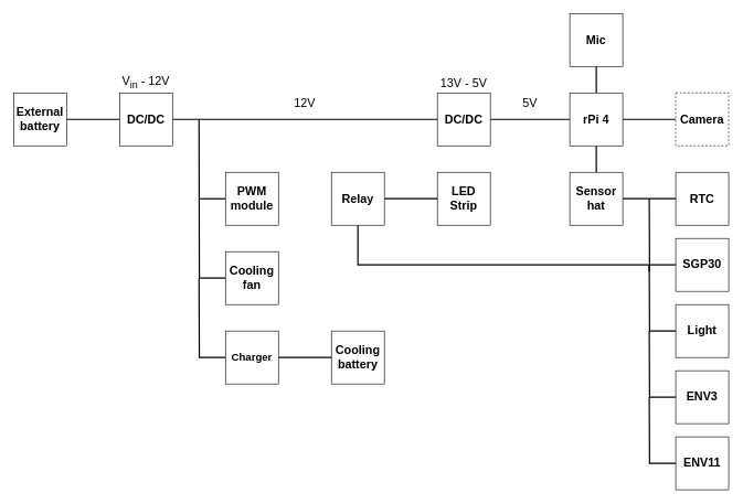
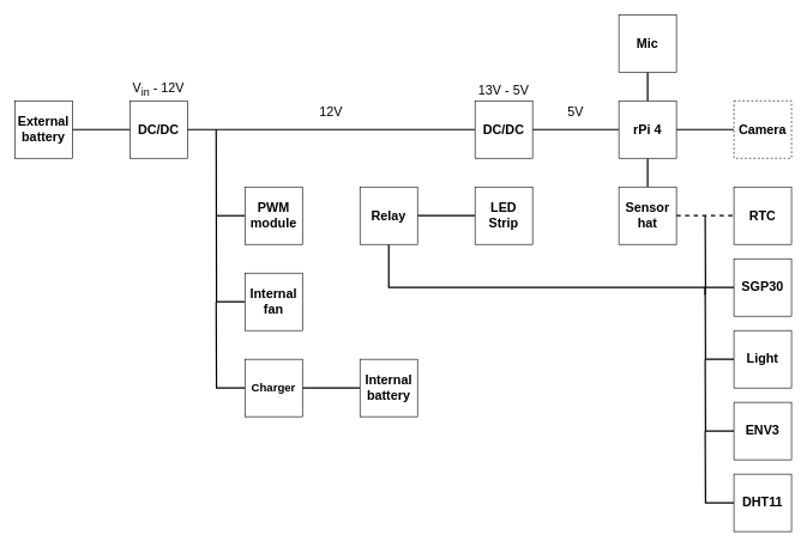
  <mxCell id="0" />
  <mxCell id="1" parent="0" />
  <mxCell id="2" style="edgeStyle=orthogonalEdgeStyle;rounded=0;orthogonalLoop=1;jettySize=auto;html=1;exitX=1;exitY=0.5;exitDx=0;exitDy=0;entryX=0;entryY=0.5;entryDx=0;entryDy=0;fontSize=18;endArrow=none;endFill=0;strokeWidth=2;" edge="1" parent="1" source="3" target="14"><mxGeometry relative="1" as="geometry" /></mxCell>
  <mxCell id="3" value="&lt;font style=&quot;font-size: 18px;&quot;&gt;&lt;b&gt;DC/DC&lt;/b&gt;&lt;/font&gt;" style="whiteSpace=wrap;html=1;aspect=fixed;" vertex="1" parent="1"><mxGeometry x="180" y="140" width="80" height="80" as="geometry" /></mxCell>
  <mxCell id="4" style="edgeStyle=orthogonalEdgeStyle;rounded=0;orthogonalLoop=1;jettySize=auto;html=1;exitX=0;exitY=0.5;exitDx=0;exitDy=0;fontSize=18;endArrow=none;endFill=0;strokeWidth=2;" edge="1" parent="1" source="5"><mxGeometry relative="1" as="geometry"><mxPoint x="300" y="300" as="targetPoint" /></mxGeometry></mxCell>
  <mxCell id="5" value="&lt;b&gt;&lt;font style=&quot;font-size: 18px;&quot;&gt;PWM module&lt;/font&gt;&lt;/b&gt;" style="whiteSpace=wrap;html=1;aspect=fixed;" vertex="1" parent="1"><mxGeometry x="340" y="260" width="80" height="80" as="geometry" /></mxCell>
  <mxCell id="6" style="edgeStyle=orthogonalEdgeStyle;rounded=0;orthogonalLoop=1;jettySize=auto;html=1;exitX=0;exitY=0.5;exitDx=0;exitDy=0;fontSize=18;endArrow=none;endFill=0;strokeWidth=2;" edge="1" parent="1" source="7"><mxGeometry relative="1" as="geometry"><mxPoint x="300" y="180" as="targetPoint" /></mxGeometry></mxCell>
- <mxCell id="7" value="&lt;b&gt;&lt;font style=&quot;font-size: 18px;&quot;&gt;Cooling fan&lt;/font&gt;&lt;/b&gt;" style="whiteSpace=wrap;html=1;aspect=fixed;" vertex="1" parent="1"><mxGeometry x="340" y="380" width="80" height="80" as="geometry" /></mxCell>
+ <mxCell id="7" value="&lt;b&gt;&lt;font style=&quot;font-size: 18px;&quot;&gt;Internal fan&lt;/font&gt;&lt;/b&gt;" style="whiteSpace=wrap;html=1;aspect=fixed;" vertex="1" parent="1"><mxGeometry x="340" y="380" width="80" height="80" as="geometry" /></mxCell>
  <mxCell id="8" style="edgeStyle=orthogonalEdgeStyle;rounded=0;orthogonalLoop=1;jettySize=auto;html=1;exitX=0;exitY=0.5;exitDx=0;exitDy=0;fontSize=18;endArrow=none;endFill=0;strokeWidth=2;" edge="1" parent="1" source="10"><mxGeometry relative="1" as="geometry"><mxPoint x="300" y="420" as="targetPoint" /></mxGeometry></mxCell>
  <mxCell id="9" style="edgeStyle=orthogonalEdgeStyle;rounded=0;orthogonalLoop=1;jettySize=auto;html=1;exitX=1;exitY=0.5;exitDx=0;exitDy=0;entryX=0;entryY=0.5;entryDx=0;entryDy=0;fontSize=18;endArrow=none;endFill=0;strokeWidth=2;" edge="1" parent="1" source="10" target="38"><mxGeometry relative="1" as="geometry" /></mxCell>
  <mxCell id="10" value="&lt;b&gt;&lt;font style=&quot;font-size: 16px;&quot;&gt;Charger&lt;/font&gt;&lt;/b&gt;" style="whiteSpace=wrap;html=1;aspect=fixed;" vertex="1" parent="1"><mxGeometry x="340" y="500" width="80" height="80" as="geometry" /></mxCell>
  <mxCell id="11" style="edgeStyle=orthogonalEdgeStyle;rounded=0;orthogonalLoop=1;jettySize=auto;html=1;exitX=0;exitY=0.5;exitDx=0;exitDy=0;entryX=1;entryY=0.5;entryDx=0;entryDy=0;fontSize=18;endArrow=none;endFill=0;strokeWidth=2;" edge="1" parent="1" source="12" target="19"><mxGeometry relative="1" as="geometry" /></mxCell>
  <mxCell id="12" value="&lt;b&gt;&lt;font style=&quot;font-size: 18px;&quot;&gt;LED Strip&lt;/font&gt;&lt;/b&gt;" style="whiteSpace=wrap;html=1;aspect=fixed;" vertex="1" parent="1"><mxGeometry x="660" y="260" width="80" height="80" as="geometry" /></mxCell>
  <mxCell id="13" style="edgeStyle=orthogonalEdgeStyle;rounded=0;orthogonalLoop=1;jettySize=auto;html=1;exitX=1;exitY=0.5;exitDx=0;exitDy=0;entryX=0;entryY=0.5;entryDx=0;entryDy=0;fontSize=18;endArrow=none;endFill=0;strokeWidth=2;" edge="1" parent="1" source="14" target="17"><mxGeometry relative="1" as="geometry" /></mxCell>
  <mxCell id="14" value="&lt;font style=&quot;font-size: 18px;&quot;&gt;&lt;b&gt;DC/DC&lt;/b&gt;&lt;/font&gt;" style="whiteSpace=wrap;html=1;aspect=fixed;" vertex="1" parent="1"><mxGeometry x="660" y="140" width="80" height="80" as="geometry" /></mxCell>
  <mxCell id="15" style="edgeStyle=orthogonalEdgeStyle;rounded=0;orthogonalLoop=1;jettySize=auto;html=1;exitX=1;exitY=0.5;exitDx=0;exitDy=0;fontSize=18;endArrow=none;endFill=0;strokeWidth=2;" edge="1" parent="1" source="17" target="20"><mxGeometry relative="1" as="geometry" /></mxCell>
  <mxCell id="16" style="edgeStyle=orthogonalEdgeStyle;rounded=0;orthogonalLoop=1;jettySize=auto;html=1;exitX=0.5;exitY=1;exitDx=0;exitDy=0;entryX=0.5;entryY=0;entryDx=0;entryDy=0;fontSize=18;endArrow=none;endFill=0;strokeWidth=2;" edge="1" parent="1" source="17" target="22"><mxGeometry relative="1" as="geometry" /></mxCell>
  <mxCell id="17" value="&lt;font style=&quot;font-size: 18px;&quot;&gt;&lt;b&gt;rPi 4&lt;br&gt;&lt;/b&gt;&lt;/font&gt;" style="whiteSpace=wrap;html=1;aspect=fixed;" vertex="1" parent="1"><mxGeometry x="860" y="140" width="80" height="80" as="geometry" /></mxCell>
  <mxCell id="18" style="edgeStyle=orthogonalEdgeStyle;rounded=0;orthogonalLoop=1;jettySize=auto;html=1;exitX=0.5;exitY=1;exitDx=0;exitDy=0;fontSize=18;endArrow=none;endFill=0;strokeWidth=2;" edge="1" parent="1" source="19"><mxGeometry relative="1" as="geometry"><mxPoint x="980" y="410" as="targetPoint" /><Array as="points"><mxPoint x="540" y="400" /><mxPoint x="980" y="400" /></Array></mxGeometry></mxCell>
  <mxCell id="19" value="&lt;b&gt;&lt;font style=&quot;font-size: 18px;&quot;&gt;Relay&lt;br&gt;&lt;/font&gt;&lt;/b&gt;" style="whiteSpace=wrap;html=1;aspect=fixed;" vertex="1" parent="1"><mxGeometry x="500" y="260" width="80" height="80" as="geometry" /></mxCell>
  <mxCell id="20" value="&lt;b&gt;&lt;font style=&quot;font-size: 18px;&quot;&gt;Camera&lt;/font&gt;&lt;/b&gt;&lt;font style=&quot;font-size: 18px;&quot;&gt;&lt;b&gt;&lt;br&gt;&lt;/b&gt;&lt;/font&gt;" style="whiteSpace=wrap;html=1;aspect=fixed;dashed=1;" vertex="1" parent="1"><mxGeometry x="1020" y="140" width="80" height="80" as="geometry" /></mxCell>
- <mxCell id="21" style="edgeStyle=orthogonalEdgeStyle;rounded=0;orthogonalLoop=1;jettySize=auto;html=1;exitX=1;exitY=0.5;exitDx=0;exitDy=0;entryX=0;entryY=0.5;entryDx=0;entryDy=0;fontSize=18;endArrow=none;endFill=0;strokeWidth=2;" edge="1" parent="1" source="22" target="25"><mxGeometry relative="1" as="geometry" /></mxCell>
+ <mxCell id="21" style="edgeStyle=orthogonalEdgeStyle;rounded=0;orthogonalLoop=1;jettySize=auto;html=1;exitX=1;exitY=0.5;exitDx=0;exitDy=0;entryX=0;entryY=0.5;entryDx=0;entryDy=0;fontSize=18;endArrow=none;endFill=0;strokeWidth=2;dashed=1;" edge="1" parent="1" source="22" target="25"><mxGeometry relative="1" as="geometry" /></mxCell>
  <mxCell id="22" value="&lt;b&gt;&lt;font style=&quot;font-size: 18px;&quot;&gt;Sensor hat&lt;/font&gt;&lt;/b&gt;" style="whiteSpace=wrap;html=1;aspect=fixed;" vertex="1" parent="1"><mxGeometry x="860" y="260" width="80" height="80" as="geometry" /></mxCell>
  <mxCell id="23" style="edgeStyle=orthogonalEdgeStyle;rounded=0;orthogonalLoop=1;jettySize=auto;html=1;exitX=0.5;exitY=1;exitDx=0;exitDy=0;entryX=0.5;entryY=0;entryDx=0;entryDy=0;fontSize=18;endArrow=none;endFill=0;strokeWidth=2;" edge="1" parent="1" source="24" target="17"><mxGeometry relative="1" as="geometry" /></mxCell>
  <mxCell id="24" value="&lt;b&gt;&lt;font style=&quot;font-size: 18px;&quot;&gt;Mic&lt;/font&gt;&lt;/b&gt;" style="whiteSpace=wrap;html=1;aspect=fixed;" vertex="1" parent="1"><mxGeometry x="860" y="20" width="80" height="80" as="geometry" /></mxCell>
  <mxCell id="25" value="&lt;b&gt;&lt;font style=&quot;font-size: 18px;&quot;&gt;RTC&lt;/font&gt;&lt;/b&gt;" style="whiteSpace=wrap;html=1;aspect=fixed;" vertex="1" parent="1"><mxGeometry x="1020" y="260" width="80" height="80" as="geometry" /></mxCell>
  <mxCell id="26" style="edgeStyle=orthogonalEdgeStyle;rounded=0;orthogonalLoop=1;jettySize=auto;html=1;exitX=0;exitY=0.5;exitDx=0;exitDy=0;fontSize=18;endArrow=none;endFill=0;strokeWidth=2;" edge="1" parent="1" source="27"><mxGeometry relative="1" as="geometry"><mxPoint x="980" y="300" as="targetPoint" /></mxGeometry></mxCell>
  <mxCell id="27" value="&lt;b&gt;&lt;font style=&quot;font-size: 18px;&quot;&gt;SGP30&lt;/font&gt;&lt;/b&gt;" style="whiteSpace=wrap;html=1;aspect=fixed;" vertex="1" parent="1"><mxGeometry x="1020" y="360" width="80" height="80" as="geometry" /></mxCell>
  <mxCell id="28" style="edgeStyle=orthogonalEdgeStyle;rounded=0;orthogonalLoop=1;jettySize=auto;html=1;exitX=0;exitY=0.5;exitDx=0;exitDy=0;fontSize=18;endArrow=none;endFill=0;strokeWidth=2;" edge="1" parent="1" source="29"><mxGeometry relative="1" as="geometry"><mxPoint x="980" y="400" as="targetPoint" /></mxGeometry></mxCell>
  <mxCell id="29" value="&lt;b&gt;&lt;font style=&quot;font-size: 18px;&quot;&gt;Light&lt;/font&gt;&lt;/b&gt;" style="whiteSpace=wrap;html=1;aspect=fixed;" vertex="1" parent="1"><mxGeometry x="1020" y="460" width="80" height="80" as="geometry" /></mxCell>
  <mxCell id="30" style="edgeStyle=orthogonalEdgeStyle;rounded=0;orthogonalLoop=1;jettySize=auto;html=1;exitX=0;exitY=0.5;exitDx=0;exitDy=0;fontSize=18;endArrow=none;endFill=0;strokeWidth=2;" edge="1" parent="1" source="31"><mxGeometry relative="1" as="geometry"><mxPoint x="980" y="500" as="targetPoint" /></mxGeometry></mxCell>
  <mxCell id="31" value="&lt;b&gt;&lt;font style=&quot;font-size: 18px;&quot;&gt;ENV3&lt;/font&gt;&lt;/b&gt;" style="whiteSpace=wrap;html=1;aspect=fixed;" vertex="1" parent="1"><mxGeometry x="1020" y="560" width="80" height="80" as="geometry" /></mxCell>
  <mxCell id="32" style="edgeStyle=orthogonalEdgeStyle;rounded=0;orthogonalLoop=1;jettySize=auto;html=1;exitX=0;exitY=0.5;exitDx=0;exitDy=0;fontSize=18;endArrow=none;endFill=0;strokeWidth=2;" edge="1" parent="1" source="33"><mxGeometry relative="1" as="geometry"><mxPoint x="980" y="600" as="targetPoint" /></mxGeometry></mxCell>
- <mxCell id="33" value="&lt;font size=&quot;1&quot;&gt;&lt;b style=&quot;font-size: 18px;&quot;&gt;ENV11&lt;/b&gt;&lt;/font&gt;" style="whiteSpace=wrap;html=1;aspect=fixed;" vertex="1" parent="1"><mxGeometry x="1020" y="660" width="80" height="80" as="geometry" /></mxCell>
+ <mxCell id="33" value="&lt;font size=&quot;1&quot;&gt;&lt;b style=&quot;font-size: 18px;&quot;&gt;DHT11&lt;/b&gt;&lt;/font&gt;" style="whiteSpace=wrap;html=1;aspect=fixed;" vertex="1" parent="1"><mxGeometry x="1020" y="660" width="80" height="80" as="geometry" /></mxCell>
  <mxCell id="34" value="12V" style="text;html=1;strokeColor=none;fillColor=none;align=center;verticalAlign=middle;whiteSpace=wrap;rounded=0;fontSize=18;" vertex="1" parent="1"><mxGeometry x="430" y="140" width="60" height="30" as="geometry" /></mxCell>
  <mxCell id="35" value="5V" style="text;html=1;strokeColor=none;fillColor=none;align=center;verticalAlign=middle;whiteSpace=wrap;rounded=0;fontSize=18;" vertex="1" parent="1"><mxGeometry x="770" y="140" width="60" height="30" as="geometry" /></mxCell>
  <mxCell id="36" value="V&lt;sub&gt;in&lt;/sub&gt; - 12V" style="text;html=1;strokeColor=none;fillColor=none;align=center;verticalAlign=middle;whiteSpace=wrap;rounded=0;fontSize=18;" vertex="1" parent="1"><mxGeometry x="180" y="110" width="80" height="30" as="geometry" /></mxCell>
  <mxCell id="37" value="13V - 5V" style="text;html=1;strokeColor=none;fillColor=none;align=center;verticalAlign=middle;whiteSpace=wrap;rounded=0;fontSize=18;" vertex="1" parent="1"><mxGeometry x="660" y="110" width="80" height="30" as="geometry" /></mxCell>
- <mxCell id="38" value="&lt;b&gt;&lt;font style=&quot;font-size: 18px;&quot;&gt;Cooling battery&lt;/font&gt;&lt;/b&gt;" style="whiteSpace=wrap;html=1;aspect=fixed;" vertex="1" parent="1"><mxGeometry x="500" y="500" width="80" height="80" as="geometry" /></mxCell>
+ <mxCell id="38" value="&lt;b&gt;&lt;font style=&quot;font-size: 18px;&quot;&gt;Internal battery&lt;/font&gt;&lt;/b&gt;" style="whiteSpace=wrap;html=1;aspect=fixed;" vertex="1" parent="1"><mxGeometry x="500" y="500" width="80" height="80" as="geometry" /></mxCell>
  <mxCell id="39" style="edgeStyle=orthogonalEdgeStyle;rounded=0;orthogonalLoop=1;jettySize=auto;html=1;exitX=1;exitY=0.5;exitDx=0;exitDy=0;fontSize=18;endArrow=none;endFill=0;strokeWidth=2;" edge="1" parent="1" source="40" target="3"><mxGeometry relative="1" as="geometry" /></mxCell>
  <mxCell id="40" value="&lt;b&gt;&lt;font style=&quot;font-size: 18px;&quot;&gt;External battery&lt;/font&gt;&lt;/b&gt;" style="whiteSpace=wrap;html=1;aspect=fixed;" vertex="1" parent="1"><mxGeometry x="20" y="140" width="80" height="80" as="geometry" /></mxCell>
